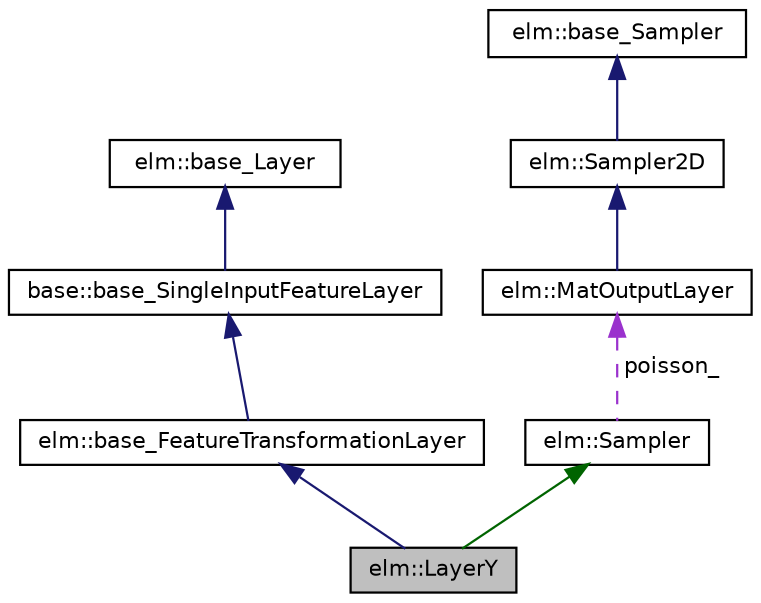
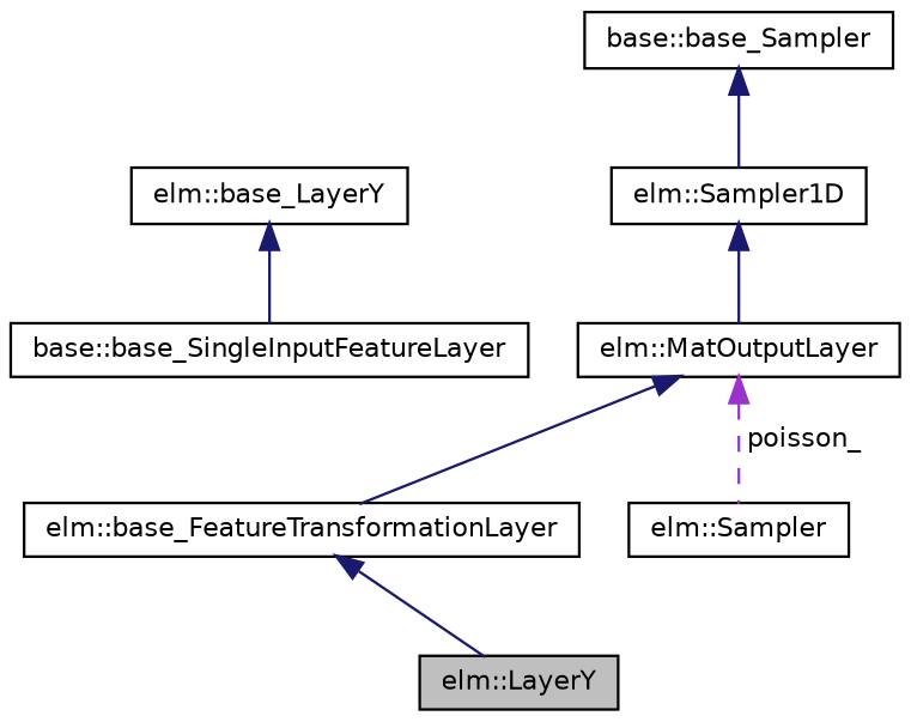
  digraph {
    node [color=black fillcolor=white fontname=Helvetica fontsize=10 shape=record style=filled]
    edge [color=midnightblue dir=back fontname=Helvetica fontsize=10 labelfontname=Helvetica labelfontsize=10 style=solid]
    n1 [fillcolor=grey75 fontcolor=black height=0.2 label="elm::LayerY" width=0.4]
    n2 [height=0.2 label="elm::base_FeatureTransformationLayer" width=0.4]
    n3 [height=0.2 label="base::base_SingleInputFeatureLayer" width=0.4]
-   n4 [height=0.2 label="elm::base_Layer" width=0.4]
+   n4 [height=0.2 label="elm::base_LayerY" width=0.4]
    n5 [height=0.2 label="elm::Sampler" width=0.4]
    n6 [height=0.2 label="elm::MatOutputLayer" width=0.4]
-   n7 [height=0.2 label="elm::Sampler2D" width=0.4]
-   n8 [height=0.2 label="elm::base_Sampler" width=0.4]
+   n7 [height=0.2 label="elm::Sampler1D" width=0.4]
+   n8 [height=0.2 label="base::base_Sampler" width=0.4]
    n2 -> n1
-   n3 -> n2
+   n6 -> n2
    n4 -> n3
-   n5 -> n1 [color=darkgreen]
    n6 -> n5 [color=darkorchid3 label=" poisson_" style=dashed]
    n7 -> n6
    n8 -> n7
  }
